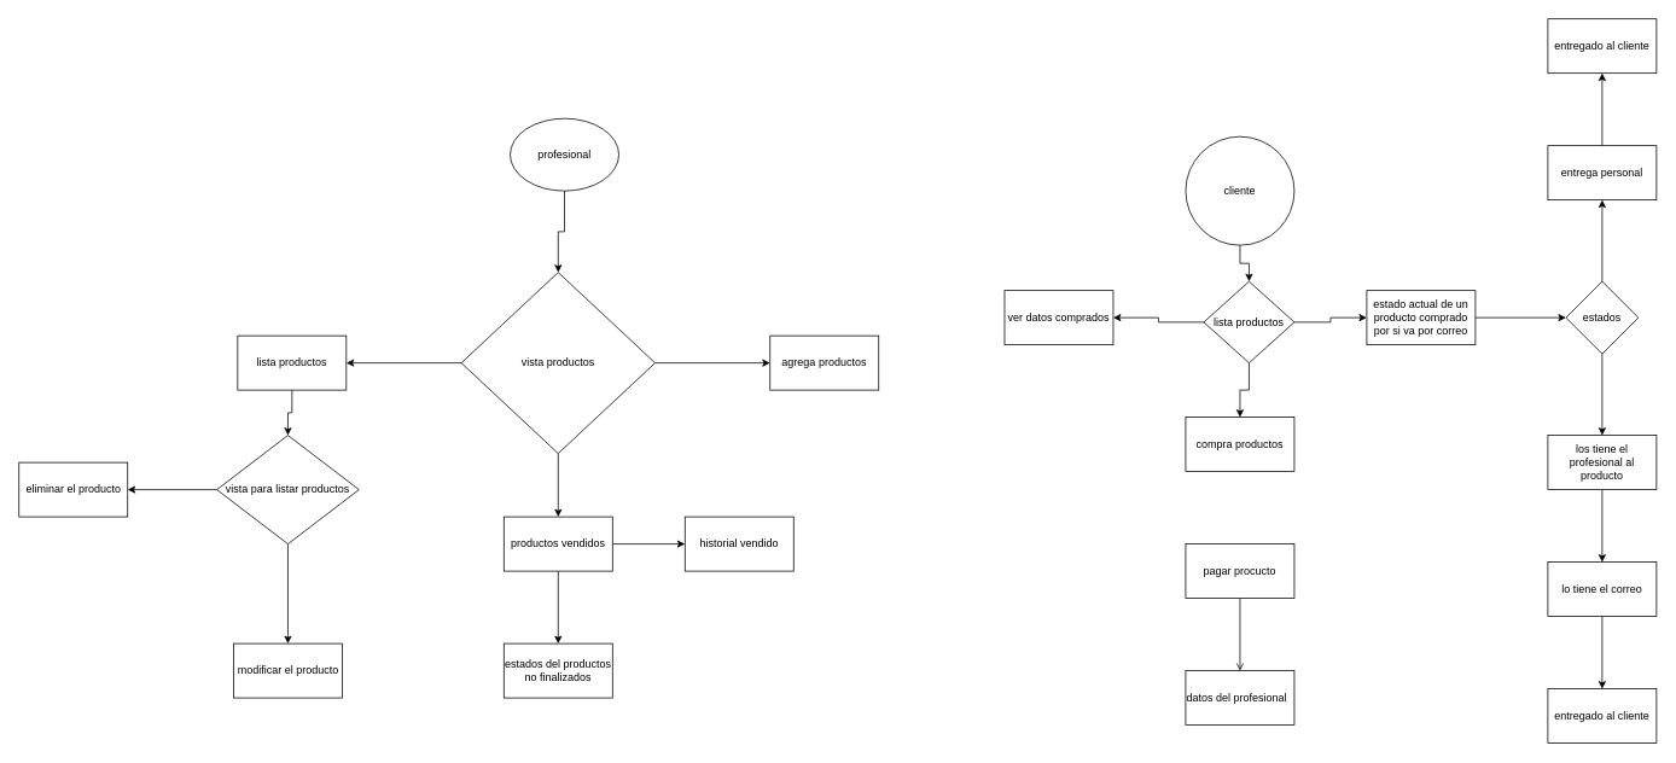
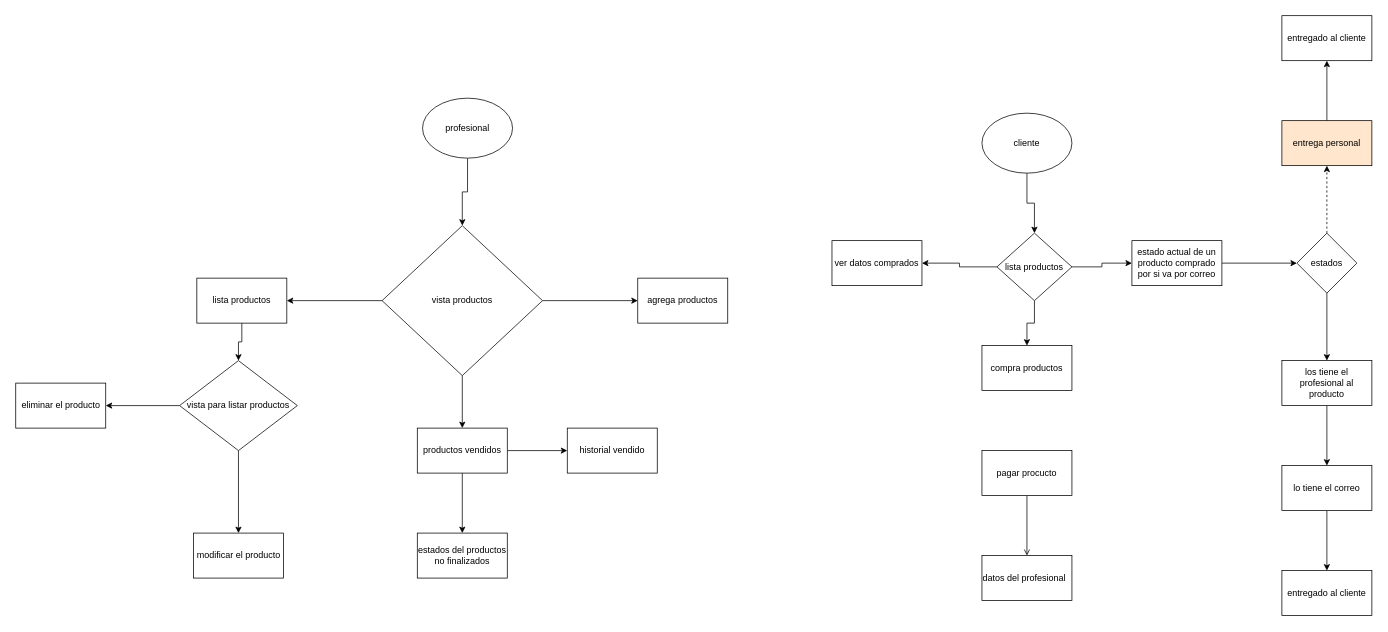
  <mxCell id="0" />
  <mxCell id="1" parent="0" />
  <mxCell id="2" value="" style="edgeStyle=orthogonalEdgeStyle;rounded=0;orthogonalLoop=1;jettySize=auto;html=1;" edge="1" parent="1" source="3" target="7"><mxGeometry relative="1" as="geometry" /></mxCell>
  <mxCell id="3" value="profesional" style="ellipse;whiteSpace=wrap;html=1;" vertex="1" parent="1"><mxGeometry x="563" y="130" width="120" height="80" as="geometry" /></mxCell>
  <mxCell id="4" value="" style="edgeStyle=orthogonalEdgeStyle;rounded=0;orthogonalLoop=1;jettySize=auto;html=1;" edge="1" parent="1" source="7" target="8"><mxGeometry relative="1" as="geometry" /></mxCell>
  <mxCell id="5" value="" style="edgeStyle=orthogonalEdgeStyle;rounded=0;orthogonalLoop=1;jettySize=auto;html=1;" edge="1" parent="1" source="7" target="10"><mxGeometry relative="1" as="geometry" /></mxCell>
  <mxCell id="6" value="" style="edgeStyle=orthogonalEdgeStyle;rounded=0;orthogonalLoop=1;jettySize=auto;html=1;" edge="1" parent="1" source="7" target="18"><mxGeometry relative="1" as="geometry" /></mxCell>
  <mxCell id="7" value="vista productos" style="rhombus;whiteSpace=wrap;html=1;" vertex="1" parent="1"><mxGeometry x="509" y="300" width="214" height="200" as="geometry" /></mxCell>
  <mxCell id="8" value="agrega productos" style="whiteSpace=wrap;html=1;" vertex="1" parent="1"><mxGeometry x="850" y="370" width="120" height="60" as="geometry" /></mxCell>
  <mxCell id="9" value="" style="edgeStyle=orthogonalEdgeStyle;rounded=0;orthogonalLoop=1;jettySize=auto;html=1;" edge="1" parent="1" source="10" target="13"><mxGeometry relative="1" as="geometry" /></mxCell>
  <mxCell id="10" value="lista productos" style="whiteSpace=wrap;html=1;" vertex="1" parent="1"><mxGeometry x="262" y="370" width="120" height="60" as="geometry" /></mxCell>
  <mxCell id="11" value="" style="edgeStyle=orthogonalEdgeStyle;rounded=0;orthogonalLoop=1;jettySize=auto;html=1;" edge="1" parent="1" source="13" target="14"><mxGeometry relative="1" as="geometry" /></mxCell>
  <mxCell id="12" value="" style="edgeStyle=orthogonalEdgeStyle;rounded=0;orthogonalLoop=1;jettySize=auto;html=1;" edge="1" parent="1" source="13" target="15"><mxGeometry relative="1" as="geometry" /></mxCell>
  <mxCell id="13" value="vista para listar productos" style="rhombus;whiteSpace=wrap;html=1;" vertex="1" parent="1"><mxGeometry x="239" y="480" width="157" height="120" as="geometry" /></mxCell>
  <mxCell id="14" value="modificar el producto" style="whiteSpace=wrap;html=1;" vertex="1" parent="1"><mxGeometry x="257.5" y="710" width="120" height="60" as="geometry" /></mxCell>
  <mxCell id="15" value="eliminar el producto" style="whiteSpace=wrap;html=1;" vertex="1" parent="1"><mxGeometry x="20.5" y="510" width="120" height="60" as="geometry" /></mxCell>
  <mxCell id="16" value="" style="edgeStyle=orthogonalEdgeStyle;rounded=0;orthogonalLoop=1;jettySize=auto;html=1;" edge="1" parent="1" source="18" target="43"><mxGeometry relative="1" as="geometry" /></mxCell>
  <mxCell id="17" value="" style="edgeStyle=orthogonalEdgeStyle;rounded=0;orthogonalLoop=1;jettySize=auto;html=1;" edge="1" parent="1" source="18" target="44"><mxGeometry relative="1" as="geometry" /></mxCell>
  <mxCell id="18" value="productos vendidos" style="whiteSpace=wrap;html=1;" vertex="1" parent="1"><mxGeometry x="556" y="570" width="120" height="60" as="geometry" /></mxCell>
  <mxCell id="19" value="" style="edgeStyle=orthogonalEdgeStyle;rounded=0;orthogonalLoop=1;jettySize=auto;html=1;" edge="1" parent="1" source="20" target="30"><mxGeometry relative="1" as="geometry" /></mxCell>
- <mxCell id="20" value="cliente" style="ellipse;whiteSpace=wrap;html=1;" vertex="1" parent="1"><mxGeometry x="1309" y="150" width="120" height="120" as="geometry" /></mxCell>
+ <mxCell id="20" value="cliente" style="ellipse;whiteSpace=wrap;html=1;" vertex="1" parent="1"><mxGeometry x="1309" y="150" width="120" height="80" as="geometry" /></mxCell>
  <mxCell id="21" value="" style="edgeStyle=orthogonalEdgeStyle;rounded=0;orthogonalLoop=1;jettySize=auto;html=1;exitX=0.5;exitY=1;exitDx=0;exitDy=0;" edge="1" parent="1" source="30" target="24"><mxGeometry relative="1" as="geometry"><mxPoint x="1369" y="380" as="sourcePoint" /></mxGeometry></mxCell>
  <mxCell id="22" value="" style="edgeStyle=orthogonalEdgeStyle;rounded=0;orthogonalLoop=1;jettySize=auto;html=1;" edge="1" parent="1" source="30" target="25"><mxGeometry relative="1" as="geometry"><mxPoint x="1309" y="350" as="sourcePoint" /></mxGeometry></mxCell>
  <mxCell id="23" value="" style="edgeStyle=orthogonalEdgeStyle;rounded=0;orthogonalLoop=1;jettySize=auto;html=1;exitX=1;exitY=0.5;exitDx=0;exitDy=0;" edge="1" parent="1" source="30" target="29"><mxGeometry relative="1" as="geometry"><mxPoint x="1429" y="350" as="sourcePoint" /></mxGeometry></mxCell>
  <mxCell id="24" value="compra productos" style="whiteSpace=wrap;html=1;" vertex="1" parent="1"><mxGeometry x="1309" y="460" width="120" height="60" as="geometry" /></mxCell>
  <mxCell id="25" value="ver datos comprados" style="whiteSpace=wrap;html=1;" vertex="1" parent="1"><mxGeometry x="1109" y="320" width="120" height="60" as="geometry" /></mxCell>
  <mxCell id="26" value="" style="edgeStyle=orthogonalEdgeStyle;rounded=0;orthogonalLoop=1;jettySize=auto;html=1;endArrow=open;" edge="1" parent="1" source="27" target="31"><mxGeometry relative="1" as="geometry" /></mxCell>
  <mxCell id="27" value="pagar procucto" style="whiteSpace=wrap;html=1;" vertex="1" parent="1"><mxGeometry x="1309" y="600" width="120" height="60" as="geometry" /></mxCell>
  <mxCell id="28" value="" style="edgeStyle=orthogonalEdgeStyle;rounded=0;orthogonalLoop=1;jettySize=auto;html=1;" edge="1" parent="1" source="29" target="34"><mxGeometry relative="1" as="geometry" /></mxCell>
  <mxCell id="29" value="estado actual de un producto comprado por si va por correo" style="whiteSpace=wrap;html=1;" vertex="1" parent="1"><mxGeometry x="1509" y="320" width="120" height="60" as="geometry" /></mxCell>
  <mxCell id="30" value="lista productos" style="rhombus;whiteSpace=wrap;html=1;" vertex="1" parent="1"><mxGeometry x="1329" y="310" width="100" height="90" as="geometry" /></mxCell>
  <mxCell id="31" value="datos del profesional&amp;nbsp;&amp;nbsp;" style="whiteSpace=wrap;html=1;" vertex="1" parent="1"><mxGeometry x="1309" y="740" width="120" height="60" as="geometry" /></mxCell>
  <mxCell id="32" value="" style="edgeStyle=orthogonalEdgeStyle;rounded=0;orthogonalLoop=1;jettySize=auto;html=1;" edge="1" parent="1" source="34" target="36"><mxGeometry relative="1" as="geometry" /></mxCell>
- <mxCell id="33" value="" style="edgeStyle=orthogonalEdgeStyle;rounded=0;orthogonalLoop=1;jettySize=auto;html=1;" edge="1" parent="1" source="34" target="41"><mxGeometry relative="1" as="geometry" /></mxCell>
+ <mxCell id="33" value="" style="edgeStyle=orthogonalEdgeStyle;rounded=0;orthogonalLoop=1;jettySize=auto;html=1;dashed=1;" edge="1" parent="1" source="34" target="41"><mxGeometry relative="1" as="geometry" /></mxCell>
  <mxCell id="34" value="estados" style="rhombus;whiteSpace=wrap;html=1;" vertex="1" parent="1"><mxGeometry x="1729" y="310" width="80" height="80" as="geometry" /></mxCell>
  <mxCell id="35" value="" style="edgeStyle=orthogonalEdgeStyle;rounded=0;orthogonalLoop=1;jettySize=auto;html=1;" edge="1" parent="1" source="36" target="38"><mxGeometry relative="1" as="geometry" /></mxCell>
  <mxCell id="36" value="los tiene el profesional al producto" style="whiteSpace=wrap;html=1;" vertex="1" parent="1"><mxGeometry x="1709" y="480" width="120" height="60" as="geometry" /></mxCell>
  <mxCell id="37" value="" style="edgeStyle=orthogonalEdgeStyle;rounded=0;orthogonalLoop=1;jettySize=auto;html=1;" edge="1" parent="1" source="38" target="39"><mxGeometry relative="1" as="geometry" /></mxCell>
  <mxCell id="38" value="lo tiene el correo" style="whiteSpace=wrap;html=1;" vertex="1" parent="1"><mxGeometry x="1709" y="620" width="120" height="60" as="geometry" /></mxCell>
  <mxCell id="39" value="entregado al cliente" style="whiteSpace=wrap;html=1;" vertex="1" parent="1"><mxGeometry x="1709" y="760" width="120" height="60" as="geometry" /></mxCell>
  <mxCell id="40" value="" style="edgeStyle=orthogonalEdgeStyle;rounded=0;orthogonalLoop=1;jettySize=auto;html=1;" edge="1" parent="1" source="41" target="42"><mxGeometry relative="1" as="geometry" /></mxCell>
- <mxCell id="41" value="entrega personal" style="whiteSpace=wrap;html=1;" vertex="1" parent="1"><mxGeometry x="1709" y="160" width="120" height="60" as="geometry" /></mxCell>
+ <mxCell id="41" value="entrega personal" style="whiteSpace=wrap;html=1;fillColor=#ffe6cc;" vertex="1" parent="1"><mxGeometry x="1709" y="160" width="120" height="60" as="geometry" /></mxCell>
  <mxCell id="42" value="entregado al cliente" style="whiteSpace=wrap;html=1;" vertex="1" parent="1"><mxGeometry x="1709" y="20" width="120" height="60" as="geometry" /></mxCell>
  <mxCell id="43" value="estados del productos&lt;div&gt;no finalizados&lt;/div&gt;" style="whiteSpace=wrap;html=1;" vertex="1" parent="1"><mxGeometry x="556" y="710" width="120" height="60" as="geometry" /></mxCell>
  <mxCell id="44" value="historial vendido" style="whiteSpace=wrap;html=1;" vertex="1" parent="1"><mxGeometry x="756" y="570" width="120" height="60" as="geometry" /></mxCell>
